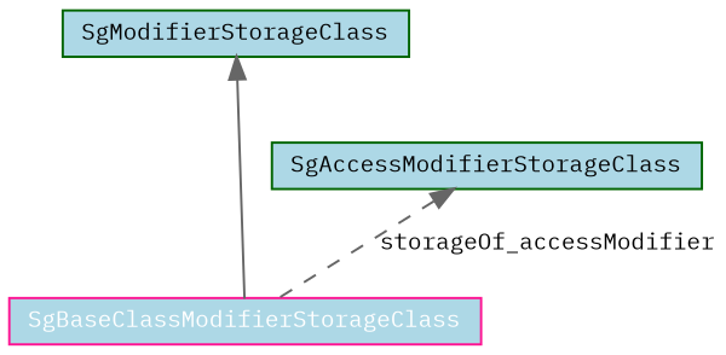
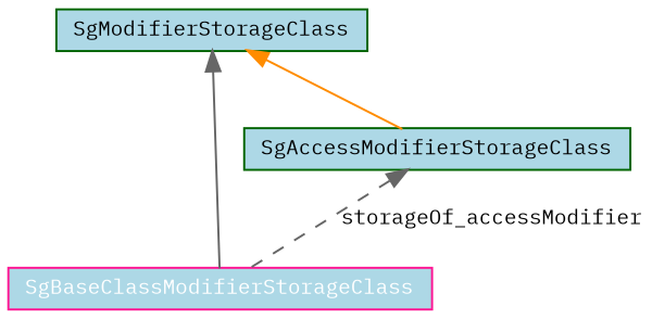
  digraph {
    fontname="IBM Plex Mono"
    node [color=darkgreen fillcolor=lightblue fontname="IBM Plex Mono" fontsize=10 shape=record style=filled]
    edge [color=gray40 dir=back fontname="IBM Plex Mono" fontsize=10 labelfontname=Helvetica labelfontsize=10 style=solid]
    n1 [color=deeppink fontcolor=white height=0.2 label=SgBaseClassModifierStorageClass width=0.4]
    n2 [height=0.2 label=SgModifierStorageClass width=0.4]
    n3 [height=0.2 label=SgAccessModifierStorageClass width=0.4]
    n2 -> n1
+   n2 -> n3 [color=darkorange]
    n3 -> n1 [label=storageOf_accessModifier style=dashed]
  }
